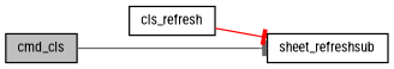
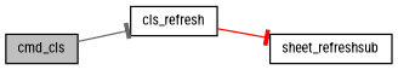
  digraph {
    fontname="Roboto Condensed"
    rankdir=LR
    node [color=black fillcolor=white fontname="Roboto Condensed" fontsize=10 shape=record style=filled]
    edge [arrowhead=tee fontname="Roboto Condensed" fontsize=10 labelfontname=Helvetica labelfontsize=10 style=solid]
    n1 [fillcolor=grey75 fontcolor=black height=0.2 label=cmd_cls width=0.4]
    n2 [height=0.2 label=cls_refresh width=0.4]
    n3 [height=0.2 label=sheet_refreshsub width=0.4]
-   n1 -> n3 [color=gray40]
+   n1 -> n2 [color=gray40]
    n2 -> n3 [color=red]
  }
